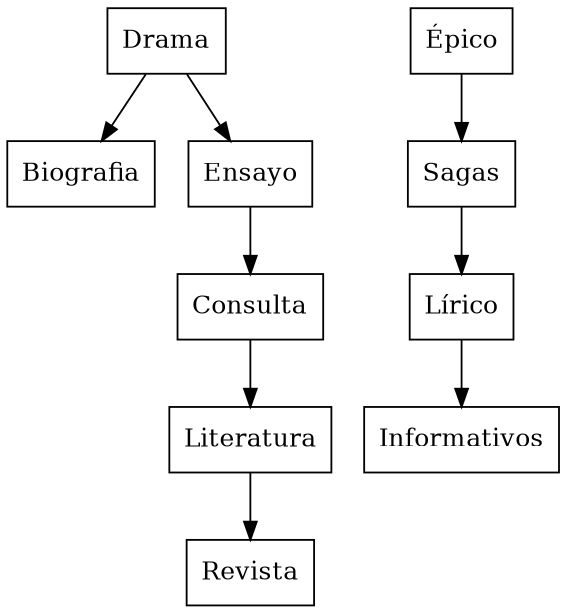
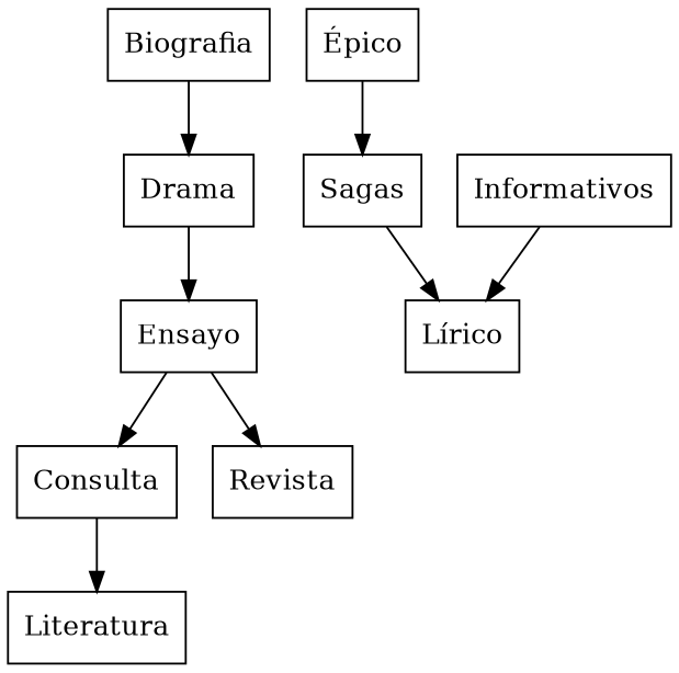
  digraph {
    node [shape=record]
    Biografia
    Drama
    Ensayo
    Consulta
    Literatura
    Revista
    "Épico"
    Sagas
    "Lírico"
    Informativos
-   Drama -> Biografia
+   Biografia -> Drama
    Drama -> Ensayo
    Ensayo -> Consulta
    Consulta -> Literatura
-   Literatura -> Revista
+   Ensayo -> Revista
    "Épico" -> Sagas
    Sagas -> "Lírico"
-   "Lírico" -> Informativos
+   Informativos -> "Lírico"
  }
